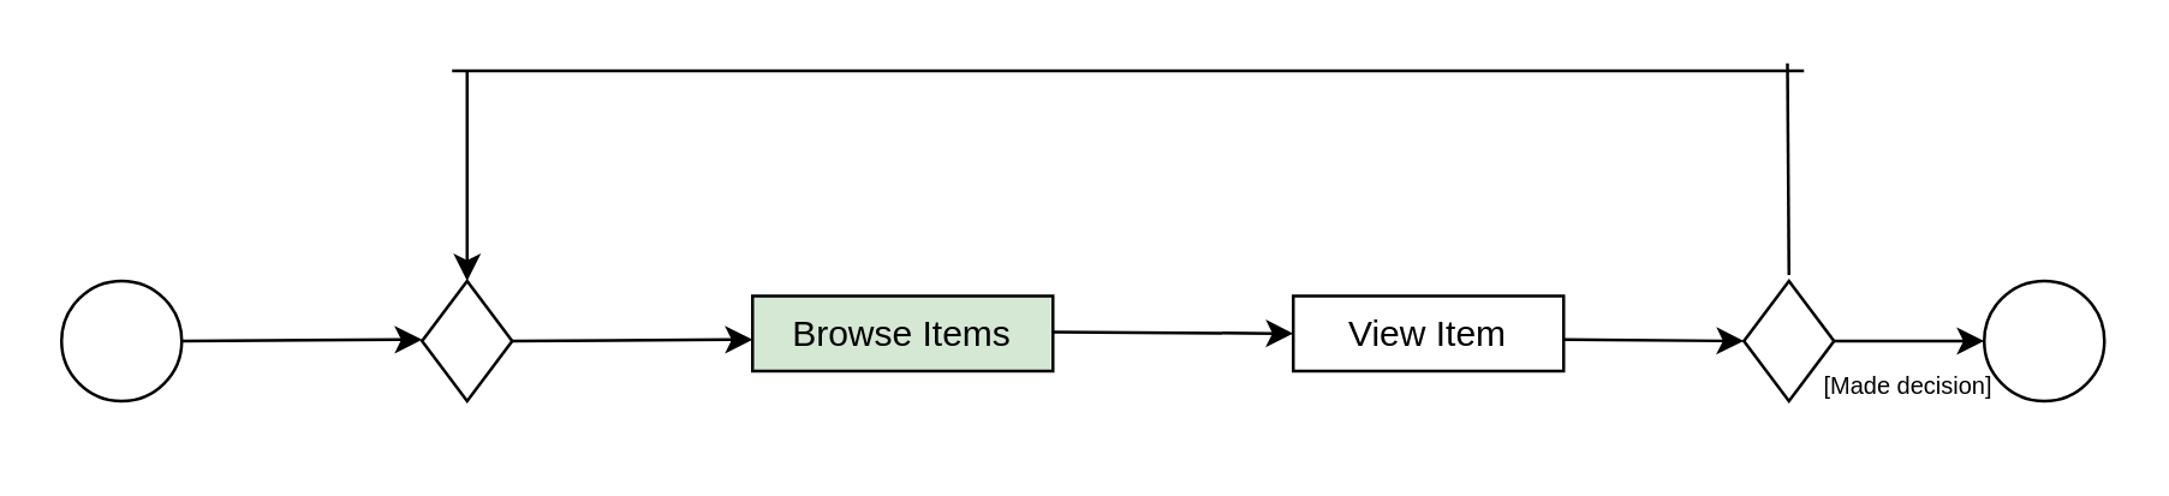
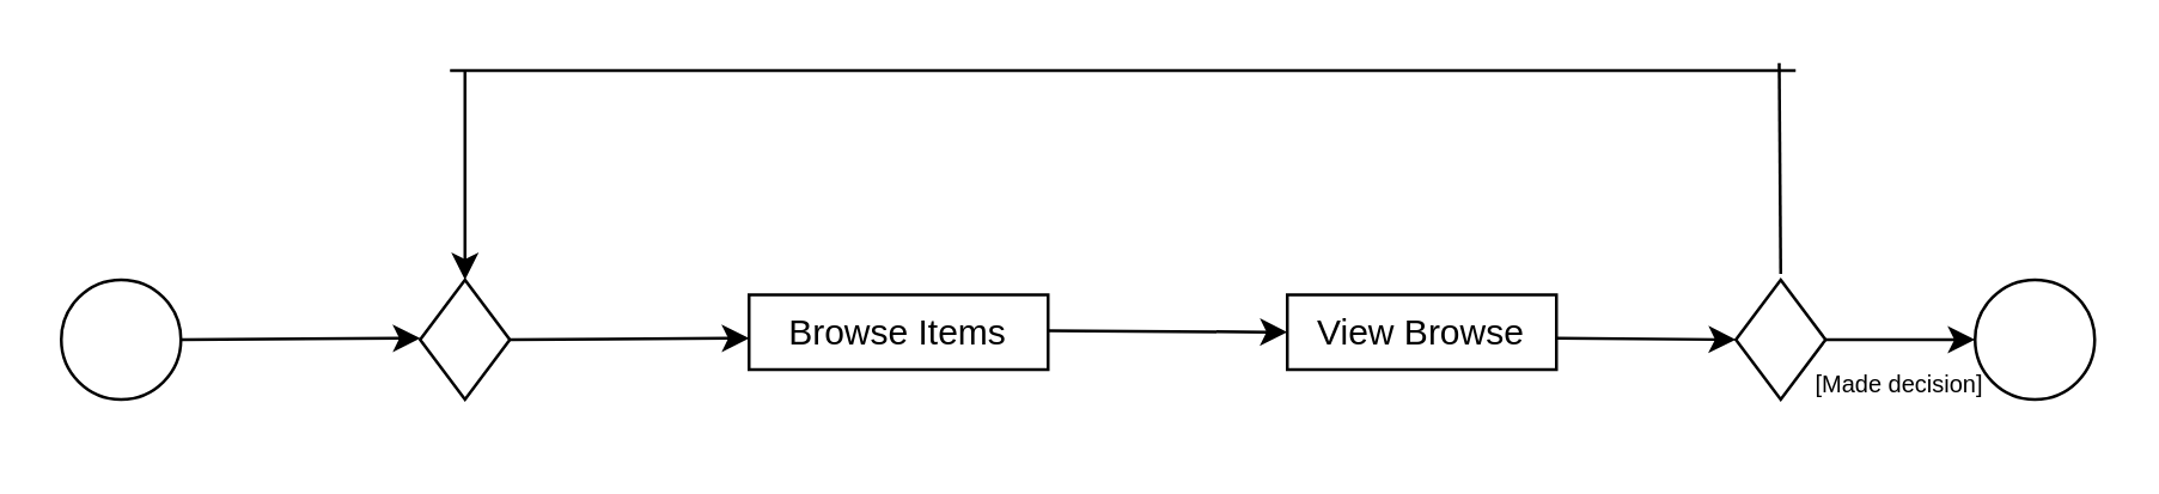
  <mxCell id="0" />
  <mxCell id="1" parent="0" />
  <mxCell id="2" value="" style="ellipse;whiteSpace=wrap;html=1;" parent="1" vertex="1"><mxGeometry x="20" y="93" width="40" height="40" as="geometry" /></mxCell>
- <mxCell id="3" value="&lt;div&gt;Browse Items&lt;/div&gt;" style="rounded=0;whiteSpace=wrap;html=1;fillColor=#d5e8d4;" parent="1" vertex="1"><mxGeometry x="250" y="98" width="100" height="25" as="geometry" /></mxCell>
+ <mxCell id="3" value="&lt;div&gt;Browse Items&lt;/div&gt;" style="rounded=0;whiteSpace=wrap;html=1;" parent="1" vertex="1"><mxGeometry x="250" y="98" width="100" height="25" as="geometry" /></mxCell>
  <mxCell id="4" value="" style="endArrow=classic;html=1;rounded=0;exitX=1;exitY=0.5;exitDx=0;exitDy=0;" parent="1" edge="1" source="11"><mxGeometry width="50" height="50" relative="1" as="geometry"><mxPoint x="200" y="113" as="sourcePoint" /><mxPoint x="250" y="112.5" as="targetPoint" /></mxGeometry></mxCell>
  <mxCell id="5" value="" style="endArrow=classic;html=1;rounded=0;entryX=0;entryY=0.5;entryDx=0;entryDy=0;exitX=1;exitY=0.5;exitDx=0;exitDy=0;" parent="1" edge="1" target="6" source="8"><mxGeometry width="50" height="50" relative="1" as="geometry"><mxPoint x="620" y="113" as="sourcePoint" /><mxPoint x="650" y="112.5" as="targetPoint" /></mxGeometry></mxCell>
  <mxCell id="6" value="" style="ellipse;whiteSpace=wrap;html=1;" parent="1" vertex="1"><mxGeometry x="660" y="93" width="40" height="40" as="geometry" /></mxCell>
  <mxCell id="7" value="" style="endArrow=classic;html=1;rounded=0;entryX=0;entryY=0.5;entryDx=0;entryDy=0;" edge="1" parent="1" target="8"><mxGeometry width="50" height="50" relative="1" as="geometry"><mxPoint x="520" y="112.5" as="sourcePoint" /><mxPoint x="570" y="112.5" as="targetPoint" /></mxGeometry></mxCell>
  <mxCell id="8" value="" style="rhombus;whiteSpace=wrap;html=1;" vertex="1" parent="1"><mxGeometry x="580" y="93" width="30" height="40" as="geometry" /></mxCell>
- <mxCell id="9" value="View Item" style="rounded=0;whiteSpace=wrap;html=1;" vertex="1" parent="1"><mxGeometry x="430" y="98" width="90" height="25" as="geometry" /></mxCell>
+ <mxCell id="9" value="View Browse" style="rounded=0;whiteSpace=wrap;html=1;" vertex="1" parent="1"><mxGeometry x="430" y="98" width="90" height="25" as="geometry" /></mxCell>
  <mxCell id="10" value="" style="endArrow=classic;html=1;rounded=0;entryX=0;entryY=0.5;entryDx=0;entryDy=0;" edge="1" parent="1" target="9"><mxGeometry width="50" height="50" relative="1" as="geometry"><mxPoint x="350" y="110" as="sourcePoint" /><mxPoint x="400" y="110" as="targetPoint" /></mxGeometry></mxCell>
  <mxCell id="11" value="" style="rhombus;whiteSpace=wrap;html=1;" vertex="1" parent="1"><mxGeometry x="140" y="93" width="30" height="40" as="geometry" /></mxCell>
  <mxCell id="12" value="" style="endArrow=classic;html=1;rounded=0;exitX=1;exitY=0.5;exitDx=0;exitDy=0;" edge="1" parent="1"><mxGeometry width="50" height="50" relative="1" as="geometry"><mxPoint x="60" y="113" as="sourcePoint" /><mxPoint x="140" y="112.5" as="targetPoint" /></mxGeometry></mxCell>
  <mxCell id="13" value="" style="endArrow=none;html=1;rounded=0;" edge="1" parent="1"><mxGeometry width="50" height="50" relative="1" as="geometry"><mxPoint x="595" y="91" as="sourcePoint" /><mxPoint x="594.5" y="20.5" as="targetPoint" /></mxGeometry></mxCell>
  <mxCell id="14" value="" style="endArrow=none;html=1;rounded=0;" edge="1" parent="1"><mxGeometry width="50" height="50" relative="1" as="geometry"><mxPoint x="150" y="23" as="sourcePoint" /><mxPoint x="600" y="23" as="targetPoint" /></mxGeometry></mxCell>
  <mxCell id="15" value="" style="endArrow=classic;html=1;rounded=0;entryX=0.5;entryY=0;entryDx=0;entryDy=0;" edge="1" parent="1" target="11"><mxGeometry width="50" height="50" relative="1" as="geometry"><mxPoint x="155" y="23" as="sourcePoint" /><mxPoint x="210" y="-27" as="targetPoint" /></mxGeometry></mxCell>
  <mxCell id="16" value="[Made decision]" style="text;html=1;strokeColor=none;fillColor=none;align=center;verticalAlign=middle;whiteSpace=wrap;rounded=0;fontSize=8;" vertex="1" parent="1"><mxGeometry x="590" y="113" width="90" height="30" as="geometry" /></mxCell>
